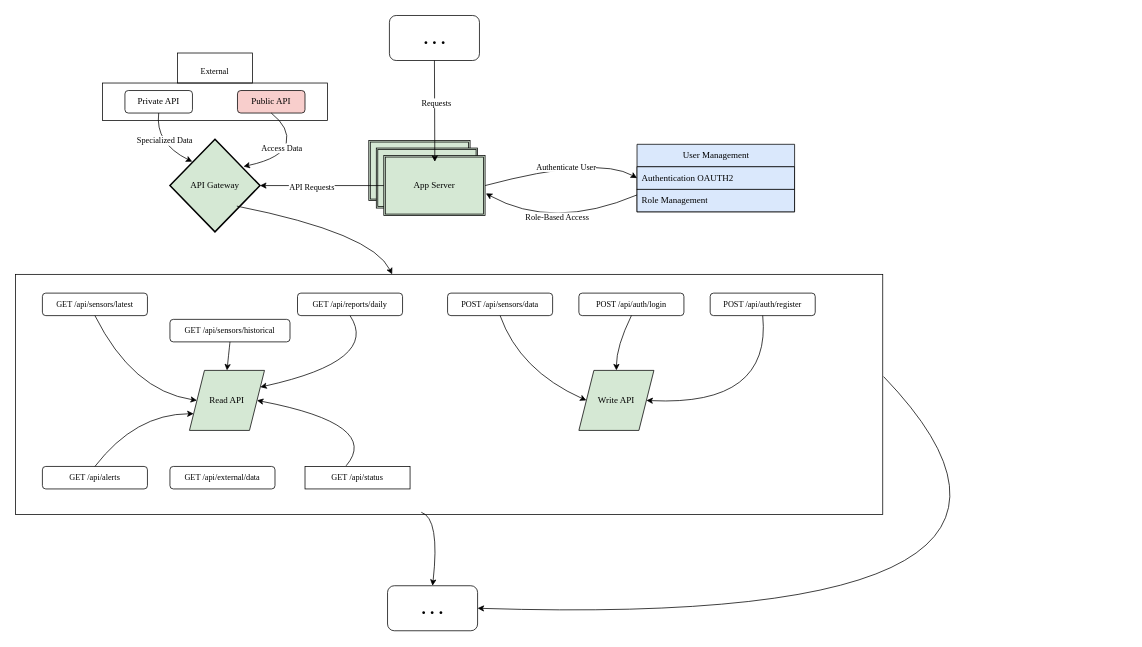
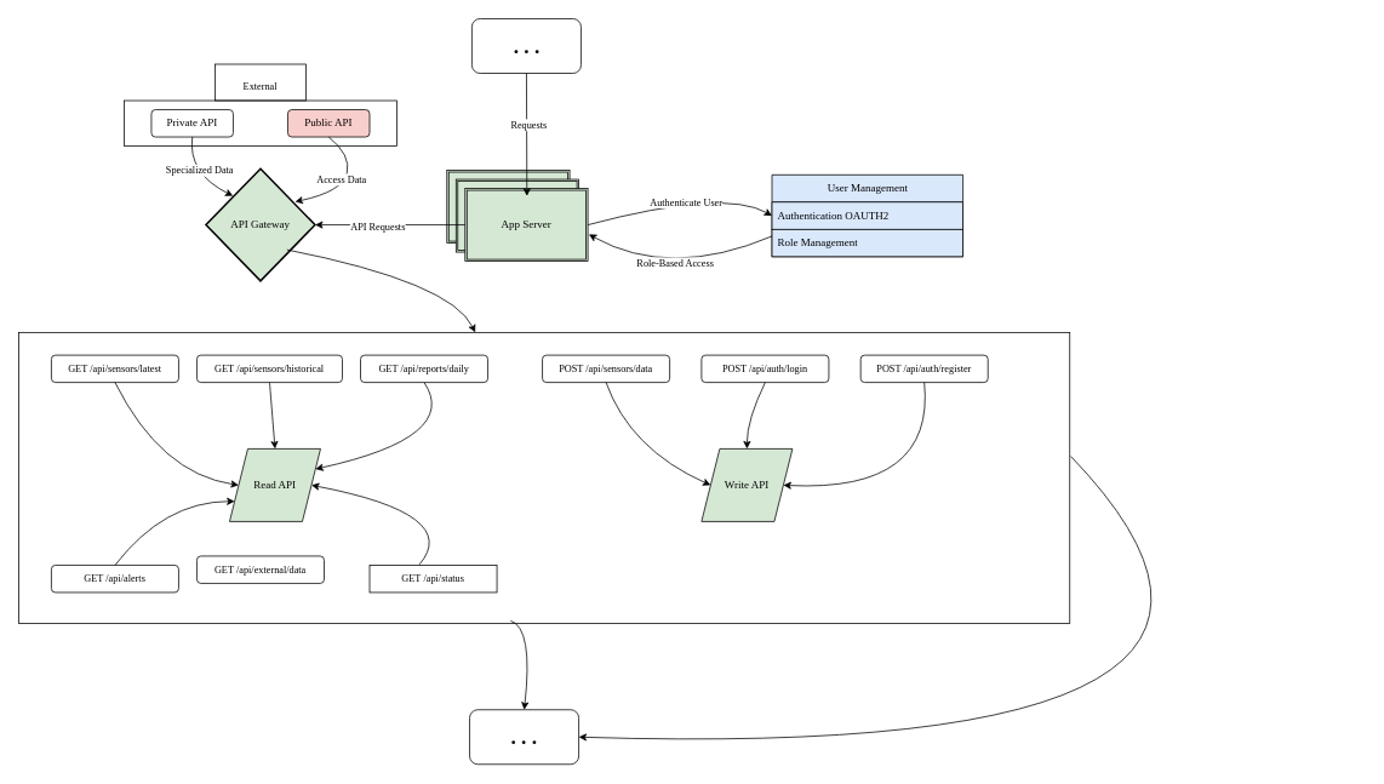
  <mxCell id="0" />
  <mxCell id="1" parent="0" />
  <mxCell id="2" value="" style="rounded=0;whiteSpace=wrap;html=1;fillColor=none;fontFamily=Comic Sans MS;fontSize=11;" parent="1" vertex="1"><mxGeometry x="20" y="365" width="1156" height="320" as="geometry" /></mxCell>
  <mxCell id="3" value="" style="rounded=0;whiteSpace=wrap;html=1;fillColor=none;fontFamily=Comic Sans MS;fontSize=11;" parent="1" vertex="1"><mxGeometry x="136" y="110" width="300" height="50" as="geometry" /></mxCell>
  <mxCell id="4" value=". . ." style="rounded=1;whiteSpace=wrap;html=1;fontFamily=Comic Sans MS;fontStyle=1;fontSize=23;" parent="1" vertex="1"><mxGeometry x="518.5" y="20" width="120" height="60" as="geometry" /></mxCell>
  <mxCell id="5" value="App Server" style="shape=ext;double=1;rounded=0;whiteSpace=wrap;html=1;fillColor=#d5e8d4;strokeColor=#000000;fontFamily=Comic Sans MS;" parent="1" vertex="1"><mxGeometry x="491" y="186.67" width="135" height="80" as="geometry" /></mxCell>
  <mxCell id="6" value="App Server" style="shape=ext;double=1;rounded=0;whiteSpace=wrap;html=1;fillColor=#d5e8d4;strokeColor=#000000;fontFamily=Comic Sans MS;" parent="1" vertex="1"><mxGeometry x="501" y="196.67" width="135" height="80" as="geometry" /></mxCell>
  <mxCell id="7" value="App Server" style="shape=ext;double=1;rounded=0;whiteSpace=wrap;html=1;fillColor=#d5e8d4;strokeColor=#000000;fontFamily=Comic Sans MS;" parent="1" vertex="1"><mxGeometry x="511" y="206.67" width="135" height="80" as="geometry" /></mxCell>
  <mxCell id="8" value="" style="endArrow=classic;html=1;rounded=0;exitX=0.5;exitY=1;exitDx=0;exitDy=0;fontFamily=Comic Sans MS;" parent="1" source="4" edge="1"><mxGeometry width="50" height="50" relative="1" as="geometry"><mxPoint x="586" y="90" as="sourcePoint" /><mxPoint x="579" y="215" as="targetPoint" /></mxGeometry></mxCell>
  <mxCell id="9" value="Requests" style="edgeLabel;html=1;align=center;verticalAlign=middle;resizable=0;points=[];fontFamily=Comic Sans MS;" parent="8" vertex="1" connectable="0"><mxGeometry x="-0.158" y="2" relative="1" as="geometry"><mxPoint as="offset" /></mxGeometry></mxCell>
  <mxCell id="10" value="User Management" style="swimlane;fontStyle=0;childLayout=stackLayout;horizontal=1;startSize=30;horizontalStack=0;resizeParent=1;resizeParentMax=0;resizeLast=0;collapsible=1;marginBottom=0;whiteSpace=wrap;html=1;fillColor=#dae8fc;strokeColor=#000000;fontFamily=Comic Sans MS;fontColor=#000000;" parent="1" vertex="1"><mxGeometry x="848.5" y="191.67" width="210" height="90" as="geometry" /></mxCell>
  <mxCell id="11" value="Authentication OAUTH2" style="text;strokeColor=#000000;fillColor=#dae8fc;align=left;verticalAlign=middle;spacingLeft=4;spacingRight=4;overflow=hidden;points=[[0,0.5],[1,0.5]];portConstraint=eastwest;rotatable=0;whiteSpace=wrap;html=1;fontFamily=Comic Sans MS;fontColor=#000000;" parent="10" vertex="1"><mxGeometry y="30" width="210" height="30" as="geometry" /></mxCell>
  <mxCell id="12" value="Role Management" style="text;strokeColor=#000000;fillColor=#dae8fc;align=left;verticalAlign=middle;spacingLeft=4;spacingRight=4;overflow=hidden;points=[[0,0.5],[1,0.5]];portConstraint=eastwest;rotatable=0;whiteSpace=wrap;html=1;fontFamily=Comic Sans MS;fontColor=#000000;" parent="10" vertex="1"><mxGeometry y="60" width="210" height="30" as="geometry" /></mxCell>
  <mxCell id="13" value="" style="curved=1;endArrow=classic;html=1;rounded=0;exitX=1;exitY=0.5;exitDx=0;exitDy=0;entryX=0;entryY=0.5;entryDx=0;entryDy=0;fontFamily=Comic Sans MS;" parent="1" source="7" target="11" edge="1"><mxGeometry width="50" height="50" relative="1" as="geometry"><mxPoint x="826" y="286.67" as="sourcePoint" /><mxPoint x="876" y="236.67" as="targetPoint" /><Array as="points"><mxPoint x="796" y="206.67" /></Array></mxGeometry></mxCell>
  <mxCell id="14" value="Authenticate User" style="edgeLabel;html=1;align=center;verticalAlign=middle;resizable=0;points=[];fontFamily=Comic Sans MS;" parent="13" vertex="1" connectable="0"><mxGeometry x="0.022" y="-4" relative="1" as="geometry"><mxPoint y="-1" as="offset" /></mxGeometry></mxCell>
  <mxCell id="15" value="" style="curved=1;endArrow=classic;html=1;rounded=0;entryX=1.008;entryY=0.631;entryDx=0;entryDy=0;entryPerimeter=0;exitX=0;exitY=0.75;exitDx=0;exitDy=0;fontFamily=Comic Sans MS;" parent="1" source="10" target="7" edge="1"><mxGeometry width="50" height="50" relative="1" as="geometry"><mxPoint x="706" y="336.67" as="sourcePoint" /><mxPoint x="786" y="306.67" as="targetPoint" /><Array as="points"><mxPoint x="736" y="306.67" /></Array></mxGeometry></mxCell>
  <mxCell id="16" value="Role-Based Access" style="edgeLabel;html=1;align=center;verticalAlign=middle;resizable=0;points=[];fontFamily=Comic Sans MS;" parent="15" vertex="1" connectable="0"><mxGeometry x="-0.006" y="-15" relative="1" as="geometry"><mxPoint x="1" as="offset" /></mxGeometry></mxCell>
  <mxCell id="17" value="API Gateway" style="strokeWidth=2;html=1;shape=mxgraph.flowchart.decision;whiteSpace=wrap;fillColor=#d5e8d4;strokeColor=#000000;fontFamily=Comic Sans MS;" parent="1" vertex="1"><mxGeometry x="226" y="185.01" width="120" height="123.33" as="geometry" /></mxCell>
  <mxCell id="18" value="" style="endArrow=classic;html=1;rounded=0;entryX=1;entryY=0.5;entryDx=0;entryDy=0;entryPerimeter=0;exitX=0;exitY=0.5;exitDx=0;exitDy=0;fontFamily=Comic Sans MS;" parent="1" source="7" target="17" edge="1"><mxGeometry width="50" height="50" relative="1" as="geometry"><mxPoint x="386" y="220" as="sourcePoint" /><mxPoint x="436" y="170" as="targetPoint" /></mxGeometry></mxCell>
  <mxCell id="19" value="API Requests" style="edgeLabel;html=1;align=center;verticalAlign=middle;resizable=0;points=[];fontFamily=Comic Sans MS;" parent="18" vertex="1" connectable="0"><mxGeometry x="0.172" y="2" relative="1" as="geometry"><mxPoint as="offset" /></mxGeometry></mxCell>
  <mxCell id="20" value="Private API" style="rounded=1;whiteSpace=wrap;html=1;fontFamily=Comic Sans MS;" parent="1" vertex="1"><mxGeometry x="166" y="120" width="90" height="30" as="geometry" /></mxCell>
  <mxCell id="21" value="Public API" style="rounded=1;whiteSpace=wrap;html=1;fontFamily=Comic Sans MS;fillColor=#f8cecc;" parent="1" vertex="1"><mxGeometry x="316" y="120" width="90" height="30" as="geometry" /></mxCell>
  <mxCell id="22" value="" style="curved=1;endArrow=classic;html=1;rounded=0;exitX=0.5;exitY=1;exitDx=0;exitDy=0;entryX=0.817;entryY=0.294;entryDx=0;entryDy=0;entryPerimeter=0;fontFamily=Comic Sans MS;" parent="1" source="21" target="17" edge="1"><mxGeometry width="50" height="50" relative="1" as="geometry"><mxPoint x="476" y="270" as="sourcePoint" /><mxPoint x="526" y="220" as="targetPoint" /><Array as="points"><mxPoint x="386" y="170" /><mxPoint x="376" y="210" /></Array></mxGeometry></mxCell>
  <mxCell id="23" value="Access Data" style="edgeLabel;html=1;align=center;verticalAlign=middle;resizable=0;points=[];fontFamily=Comic Sans MS;" parent="22" vertex="1" connectable="0"><mxGeometry x="-0.033" y="-5" relative="1" as="geometry"><mxPoint as="offset" /></mxGeometry></mxCell>
  <mxCell id="24" value="" style="curved=1;endArrow=classic;html=1;rounded=0;exitX=0.5;exitY=1;exitDx=0;exitDy=0;entryX=0.248;entryY=0.242;entryDx=0;entryDy=0;entryPerimeter=0;fontFamily=Comic Sans MS;" parent="1" source="20" target="17" edge="1"><mxGeometry width="50" height="50" relative="1" as="geometry"><mxPoint x="476" y="270" as="sourcePoint" /><mxPoint x="526" y="220" as="targetPoint" /><Array as="points"><mxPoint x="206" y="190" /></Array></mxGeometry></mxCell>
  <mxCell id="25" value="Specialized Data" style="edgeLabel;html=1;align=center;verticalAlign=middle;resizable=0;points=[];fontFamily=Comic Sans MS;" parent="24" vertex="1" connectable="0"><mxGeometry x="0.052" y="9" relative="1" as="geometry"><mxPoint as="offset" /></mxGeometry></mxCell>
  <mxCell id="26" value="External" style="text;html=1;align=center;verticalAlign=middle;whiteSpace=wrap;rounded=0;fontFamily=Comic Sans MS;fontSize=11;" parent="1" vertex="1"><mxGeometry x="256" y="80" width="60" height="30" as="geometry" /></mxCell>
  <mxCell id="27" value="Read API" style="shape=parallelogram;perimeter=parallelogramPerimeter;whiteSpace=wrap;html=1;fixedSize=1;fillColor=#d5e8d4;strokeColor=#000000;fontFamily=Comic Sans MS;" parent="1" vertex="1"><mxGeometry x="252" y="493" width="100" height="80" as="geometry" /></mxCell>
  <mxCell id="28" value="Write API" style="shape=parallelogram;perimeter=parallelogramPerimeter;whiteSpace=wrap;html=1;fixedSize=1;fillColor=#d5e8d4;strokeColor=#000000;fontFamily=Comic Sans MS;" parent="1" vertex="1"><mxGeometry x="771" y="493" width="100" height="80" as="geometry" /></mxCell>
  <mxCell id="29" value="GET&amp;nbsp;/api/sensors/latest" style="rounded=1;whiteSpace=wrap;html=1;fontFamily=Comic Sans MS;fontSize=11;" parent="1" vertex="1"><mxGeometry x="56" y="390" width="140" height="30" as="geometry" /></mxCell>
- <mxCell id="30" value="GET&amp;nbsp;/api/sensors/historical" style="rounded=1;whiteSpace=wrap;html=1;fontFamily=Comic Sans MS;fontSize=11;" parent="1" vertex="1"><mxGeometry x="226" y="425" width="160" height="30" as="geometry" /></mxCell>
+ <mxCell id="30" value="GET&amp;nbsp;/api/sensors/historical" style="rounded=1;whiteSpace=wrap;html=1;fontFamily=Comic Sans MS;fontSize=11;" parent="1" vertex="1"><mxGeometry x="216" y="390" width="160" height="30" as="geometry" /></mxCell>
  <mxCell id="31" value="GET&amp;nbsp;/api/reports/daily" style="rounded=1;whiteSpace=wrap;html=1;fontFamily=Comic Sans MS;fontSize=11;" parent="1" vertex="1"><mxGeometry x="396" y="390" width="140" height="30" as="geometry" /></mxCell>
  <mxCell id="32" value="" style="rounded=0;whiteSpace=wrap;html=1;fillColor=none;fontFamily=Comic Sans MS;fontSize=11;" parent="1" vertex="1"><mxGeometry x="236" y="70" width="100" height="40" as="geometry" /></mxCell>
  <mxCell id="33" value="GET&amp;nbsp;/api/alerts" style="rounded=1;whiteSpace=wrap;html=1;fontFamily=Comic Sans MS;fontSize=11;" parent="1" vertex="1"><mxGeometry x="56" y="621" width="140" height="30" as="geometry" /></mxCell>
- <mxCell id="34" value="GET&amp;nbsp;/api/external/data" style="rounded=1;whiteSpace=wrap;html=1;fontFamily=Comic Sans MS;fontSize=11;" parent="1" vertex="1"><mxGeometry x="226" y="621" width="140" height="30" as="geometry" /></mxCell>
+ <mxCell id="34" value="GET&amp;nbsp;/api/external/data" style="rounded=1;whiteSpace=wrap;html=1;fontFamily=Comic Sans MS;fontSize=11;" parent="1" vertex="1"><mxGeometry x="216" y="611" width="140" height="30" as="geometry" /></mxCell>
  <mxCell id="35" value="POST /api/sensors/data" style="rounded=1;whiteSpace=wrap;html=1;fontFamily=Comic Sans MS;fontSize=11;" parent="1" vertex="1"><mxGeometry x="596" y="390" width="140" height="30" as="geometry" /></mxCell>
  <mxCell id="36" value="" style="curved=1;endArrow=classic;html=1;rounded=0;exitX=0.5;exitY=1;exitDx=0;exitDy=0;entryX=0;entryY=0.5;entryDx=0;entryDy=0;fontFamily=Comic Sans MS;fontSize=11;" parent="1" source="29" target="27" edge="1"><mxGeometry width="50" height="50" relative="1" as="geometry"><mxPoint x="556" y="440" as="sourcePoint" /><mxPoint x="606" y="390" as="targetPoint" /><Array as="points"><mxPoint x="176" y="520" /></Array></mxGeometry></mxCell>
  <mxCell id="37" value="" style="curved=1;endArrow=classic;html=1;rounded=0;exitX=0.5;exitY=1;exitDx=0;exitDy=0;entryX=0.5;entryY=0;entryDx=0;entryDy=0;fontFamily=Comic Sans MS;fontSize=11;" parent="1" source="30" target="27" edge="1"><mxGeometry width="50" height="50" relative="1" as="geometry"><mxPoint x="131" y="460" as="sourcePoint" /><mxPoint x="461" y="550" as="targetPoint" /><Array as="points" /></mxGeometry></mxCell>
  <mxCell id="38" value="" style="curved=1;endArrow=classic;html=1;rounded=0;exitX=0.5;exitY=1;exitDx=0;exitDy=0;entryX=1;entryY=0.25;entryDx=0;entryDy=0;fontFamily=Comic Sans MS;fontSize=11;" parent="1" source="31" target="27" edge="1"><mxGeometry width="50" height="50" relative="1" as="geometry"><mxPoint x="306" y="430" as="sourcePoint" /><mxPoint x="466" y="520" as="targetPoint" /><Array as="points"><mxPoint x="506" y="480" /></Array></mxGeometry></mxCell>
  <mxCell id="39" value="" style="curved=1;endArrow=classic;html=1;rounded=0;exitX=0.5;exitY=0;exitDx=0;exitDy=0;entryX=0;entryY=0.75;entryDx=0;entryDy=0;fontFamily=Comic Sans MS;fontSize=11;" parent="1" source="33" target="27" edge="1"><mxGeometry width="50" height="50" relative="1" as="geometry"><mxPoint x="476" y="430" as="sourcePoint" /><mxPoint x="476" y="520" as="targetPoint" /><Array as="points"><mxPoint x="180" y="551" /></Array></mxGeometry></mxCell>
  <mxCell id="40" value="" style="curved=1;endArrow=classic;html=1;rounded=0;exitX=0.5;exitY=1;exitDx=0;exitDy=0;entryX=0;entryY=0.5;entryDx=0;entryDy=0;fontFamily=Comic Sans MS;fontSize=11;" parent="1" source="35" target="28" edge="1"><mxGeometry width="50" height="50" relative="1" as="geometry"><mxPoint x="946" y="450" as="sourcePoint" /><mxPoint x="656" y="580" as="targetPoint" /><Array as="points"><mxPoint x="692" y="493" /></Array></mxGeometry></mxCell>
  <mxCell id="41" value="" style="curved=1;endArrow=classic;html=1;rounded=0;exitX=0.743;exitY=0.722;exitDx=0;exitDy=0;exitPerimeter=0;fontFamily=Comic Sans MS;fontSize=11;" parent="1" source="17" target="2" edge="1"><mxGeometry width="50" height="50" relative="1" as="geometry"><mxPoint x="386" y="440" as="sourcePoint" /><mxPoint x="436" y="390" as="targetPoint" /><Array as="points"><mxPoint x="496" y="310" /></Array></mxGeometry></mxCell>
  <mxCell id="42" value=". . ." style="rounded=1;whiteSpace=wrap;html=1;fontFamily=Comic Sans MS;fontStyle=1;fontSize=23;" parent="1" vertex="1"><mxGeometry x="516" y="780" width="120" height="60" as="geometry" /></mxCell>
  <mxCell id="43" value="" style="curved=1;endArrow=classic;html=1;rounded=0;exitX=0.468;exitY=0.991;exitDx=0;exitDy=0;entryX=0.5;entryY=0;entryDx=0;entryDy=0;exitPerimeter=0;fontFamily=Comic Sans MS;fontSize=11;" parent="1" source="2" target="42" edge="1"><mxGeometry width="50" height="50" relative="1" as="geometry"><mxPoint x="236" y="730" as="sourcePoint" /><mxPoint x="526" y="860" as="targetPoint" /><Array as="points"><mxPoint x="586" y="690" /></Array></mxGeometry></mxCell>
  <mxCell id="44" value="" style="curved=1;endArrow=classic;html=1;rounded=0;exitX=1.001;exitY=0.426;exitDx=0;exitDy=0;entryX=1;entryY=0.5;entryDx=0;entryDy=0;exitPerimeter=0;" parent="1" source="2" target="42" edge="1"><mxGeometry width="50" height="50" relative="1" as="geometry"><mxPoint x="1076" y="605" as="sourcePoint" /><mxPoint x="1093" y="758" as="targetPoint" /><Array as="points"><mxPoint x="1500" y="837" /></Array></mxGeometry></mxCell>
  <mxCell id="45" value="GET&amp;nbsp;/api/status" style="whiteSpace=wrap;html=1;fontFamily=Comic Sans MS;fontSize=11;rounded=0;" parent="1" vertex="1"><mxGeometry x="406" y="621" width="140" height="30" as="geometry" /></mxCell>
  <mxCell id="46" value="" style="curved=1;endArrow=classic;html=1;rounded=0;exitX=0.391;exitY=-0.027;exitDx=0;exitDy=0;fontFamily=Comic Sans MS;fontSize=11;exitPerimeter=0;entryX=1;entryY=0.5;entryDx=0;entryDy=0;" parent="1" source="45" target="27" edge="1"><mxGeometry width="50" height="50" relative="1" as="geometry"><mxPoint x="476" y="621" as="sourcePoint" /><mxPoint x="522" y="533" as="targetPoint" /><Array as="points"><mxPoint x="508" y="565" /></Array></mxGeometry></mxCell>
  <mxCell id="47" value="POST /api/auth/login" style="rounded=1;whiteSpace=wrap;html=1;fontFamily=Comic Sans MS;fontSize=11;" parent="1" vertex="1"><mxGeometry x="771" y="390" width="140" height="30" as="geometry" /></mxCell>
  <mxCell id="48" value="POST /api/auth/register" style="rounded=1;whiteSpace=wrap;html=1;fontFamily=Comic Sans MS;fontSize=11;" parent="1" vertex="1"><mxGeometry x="946" y="390" width="140" height="30" as="geometry" /></mxCell>
  <mxCell id="49" value="" style="curved=1;endArrow=classic;html=1;rounded=0;exitX=0.5;exitY=1;exitDx=0;exitDy=0;entryX=0.5;entryY=0;entryDx=0;entryDy=0;fontFamily=Comic Sans MS;fontSize=11;" parent="1" source="47" target="28" edge="1"><mxGeometry width="50" height="50" relative="1" as="geometry"><mxPoint x="304" y="428" as="sourcePoint" /><mxPoint x="310" y="501" as="targetPoint" /><Array as="points"><mxPoint x="821" y="461" /></Array></mxGeometry></mxCell>
  <mxCell id="50" value="" style="curved=1;endArrow=classic;html=1;rounded=0;exitX=0.5;exitY=1;exitDx=0;exitDy=0;entryX=1;entryY=0.5;entryDx=0;entryDy=0;fontFamily=Comic Sans MS;fontSize=11;" parent="1" source="48" target="28" edge="1"><mxGeometry width="50" height="50" relative="1" as="geometry"><mxPoint x="849" y="428" as="sourcePoint" /><mxPoint x="854" y="501" as="targetPoint" /><Array as="points"><mxPoint x="1028" y="541" /></Array></mxGeometry></mxCell>
